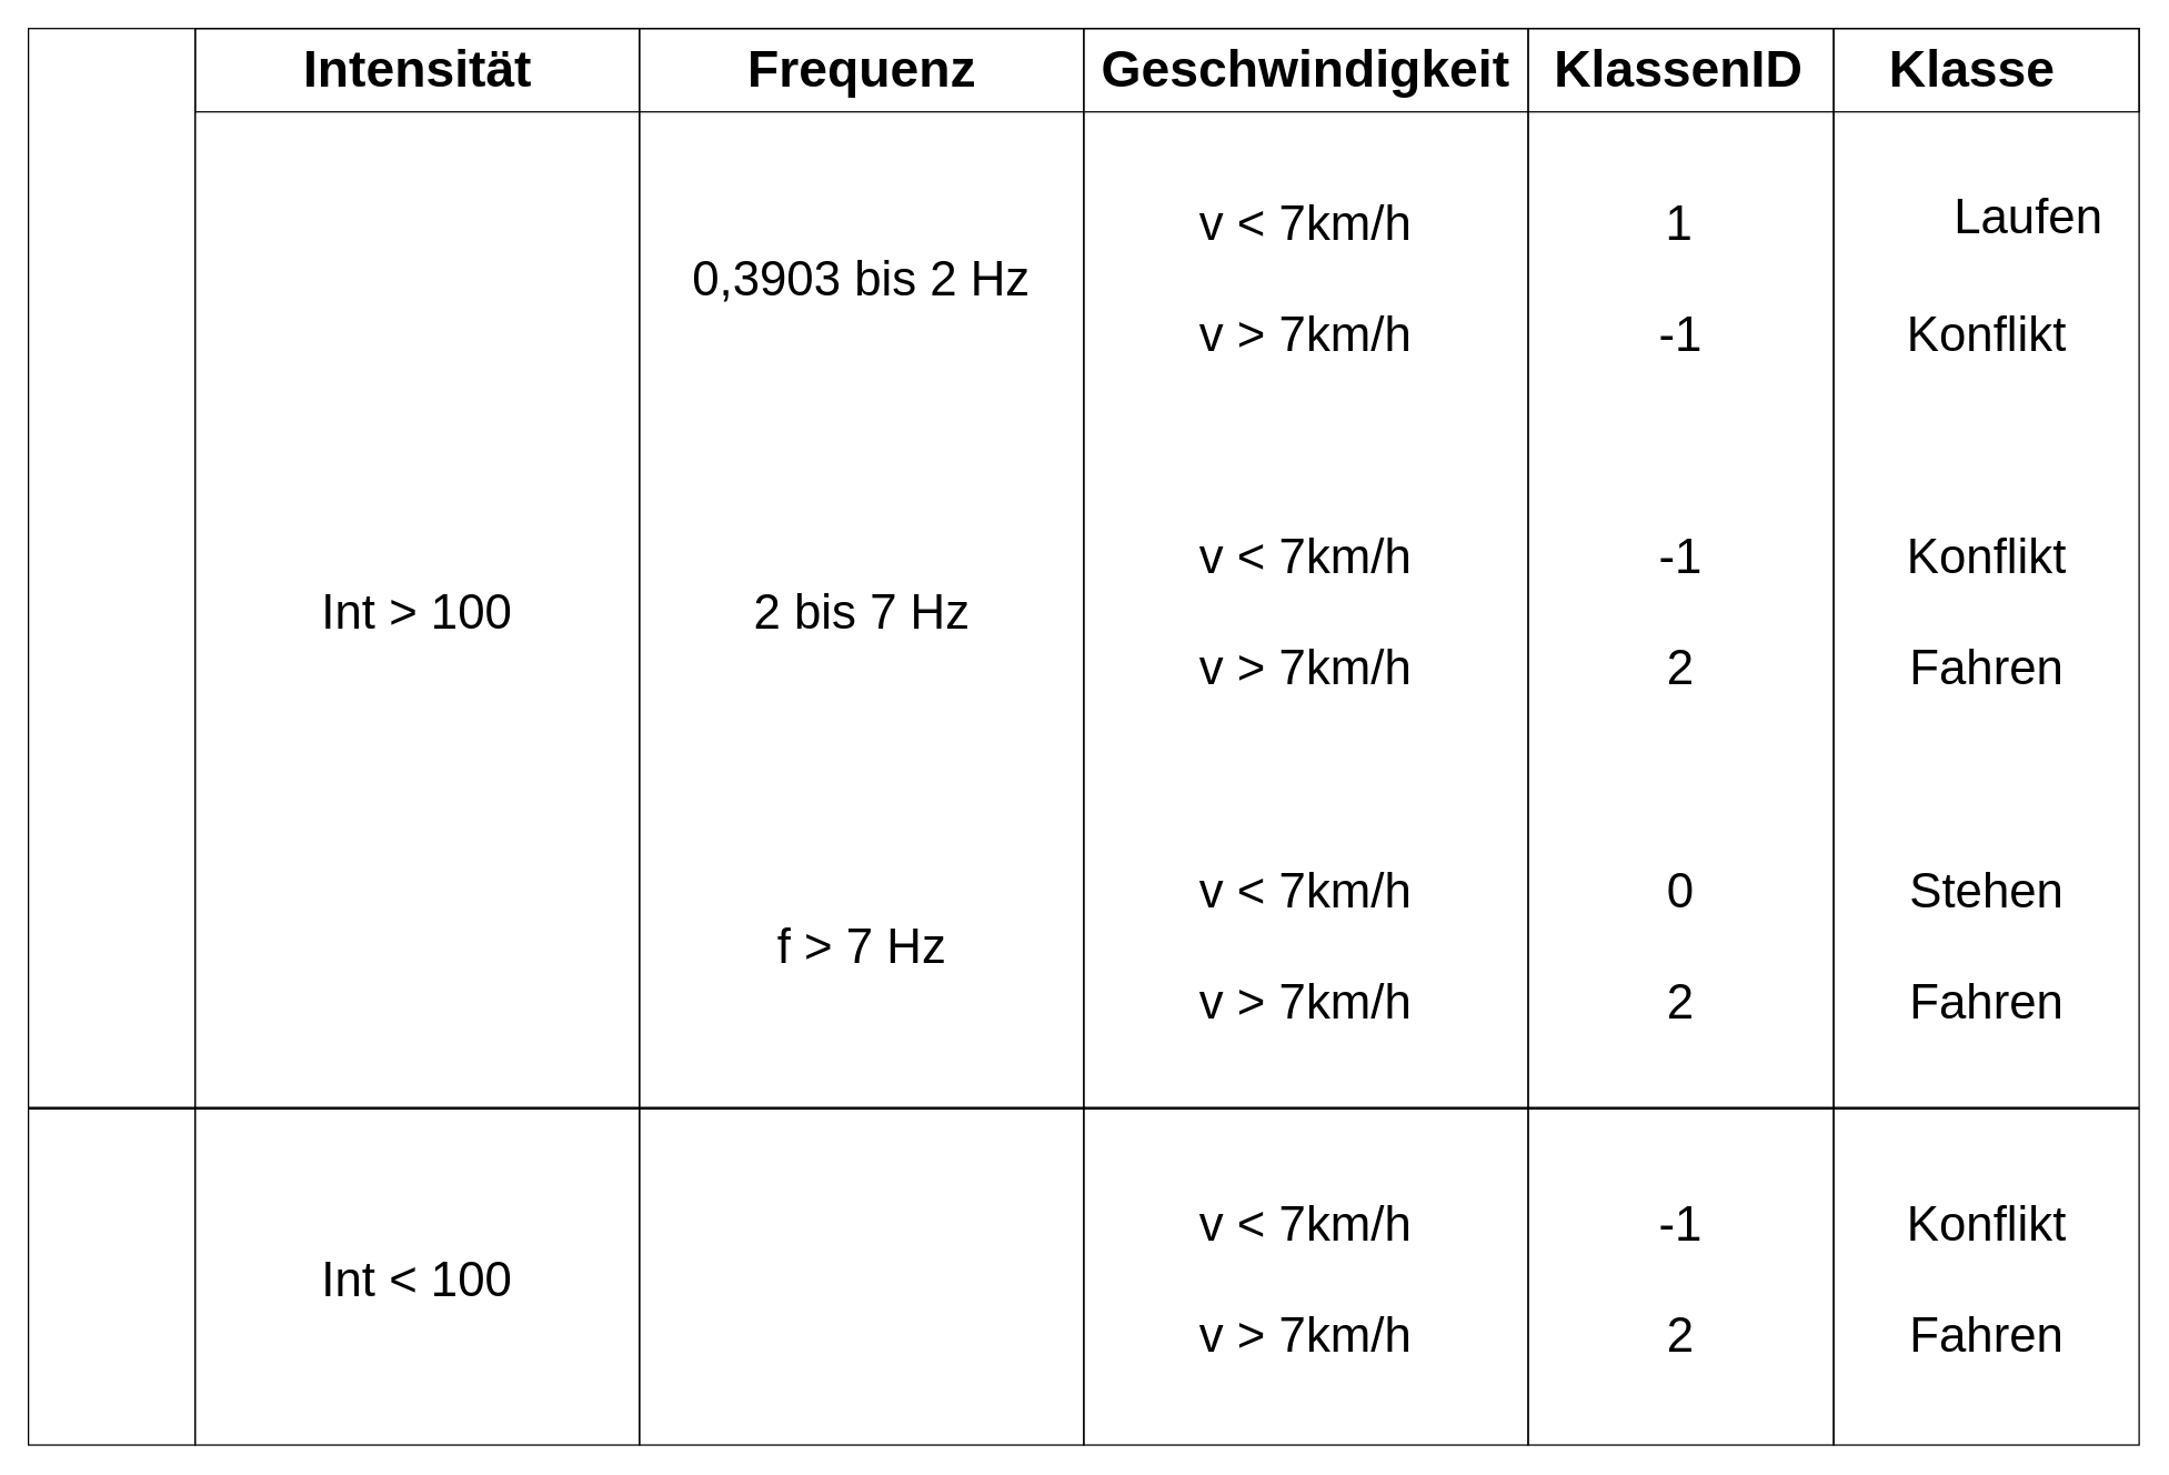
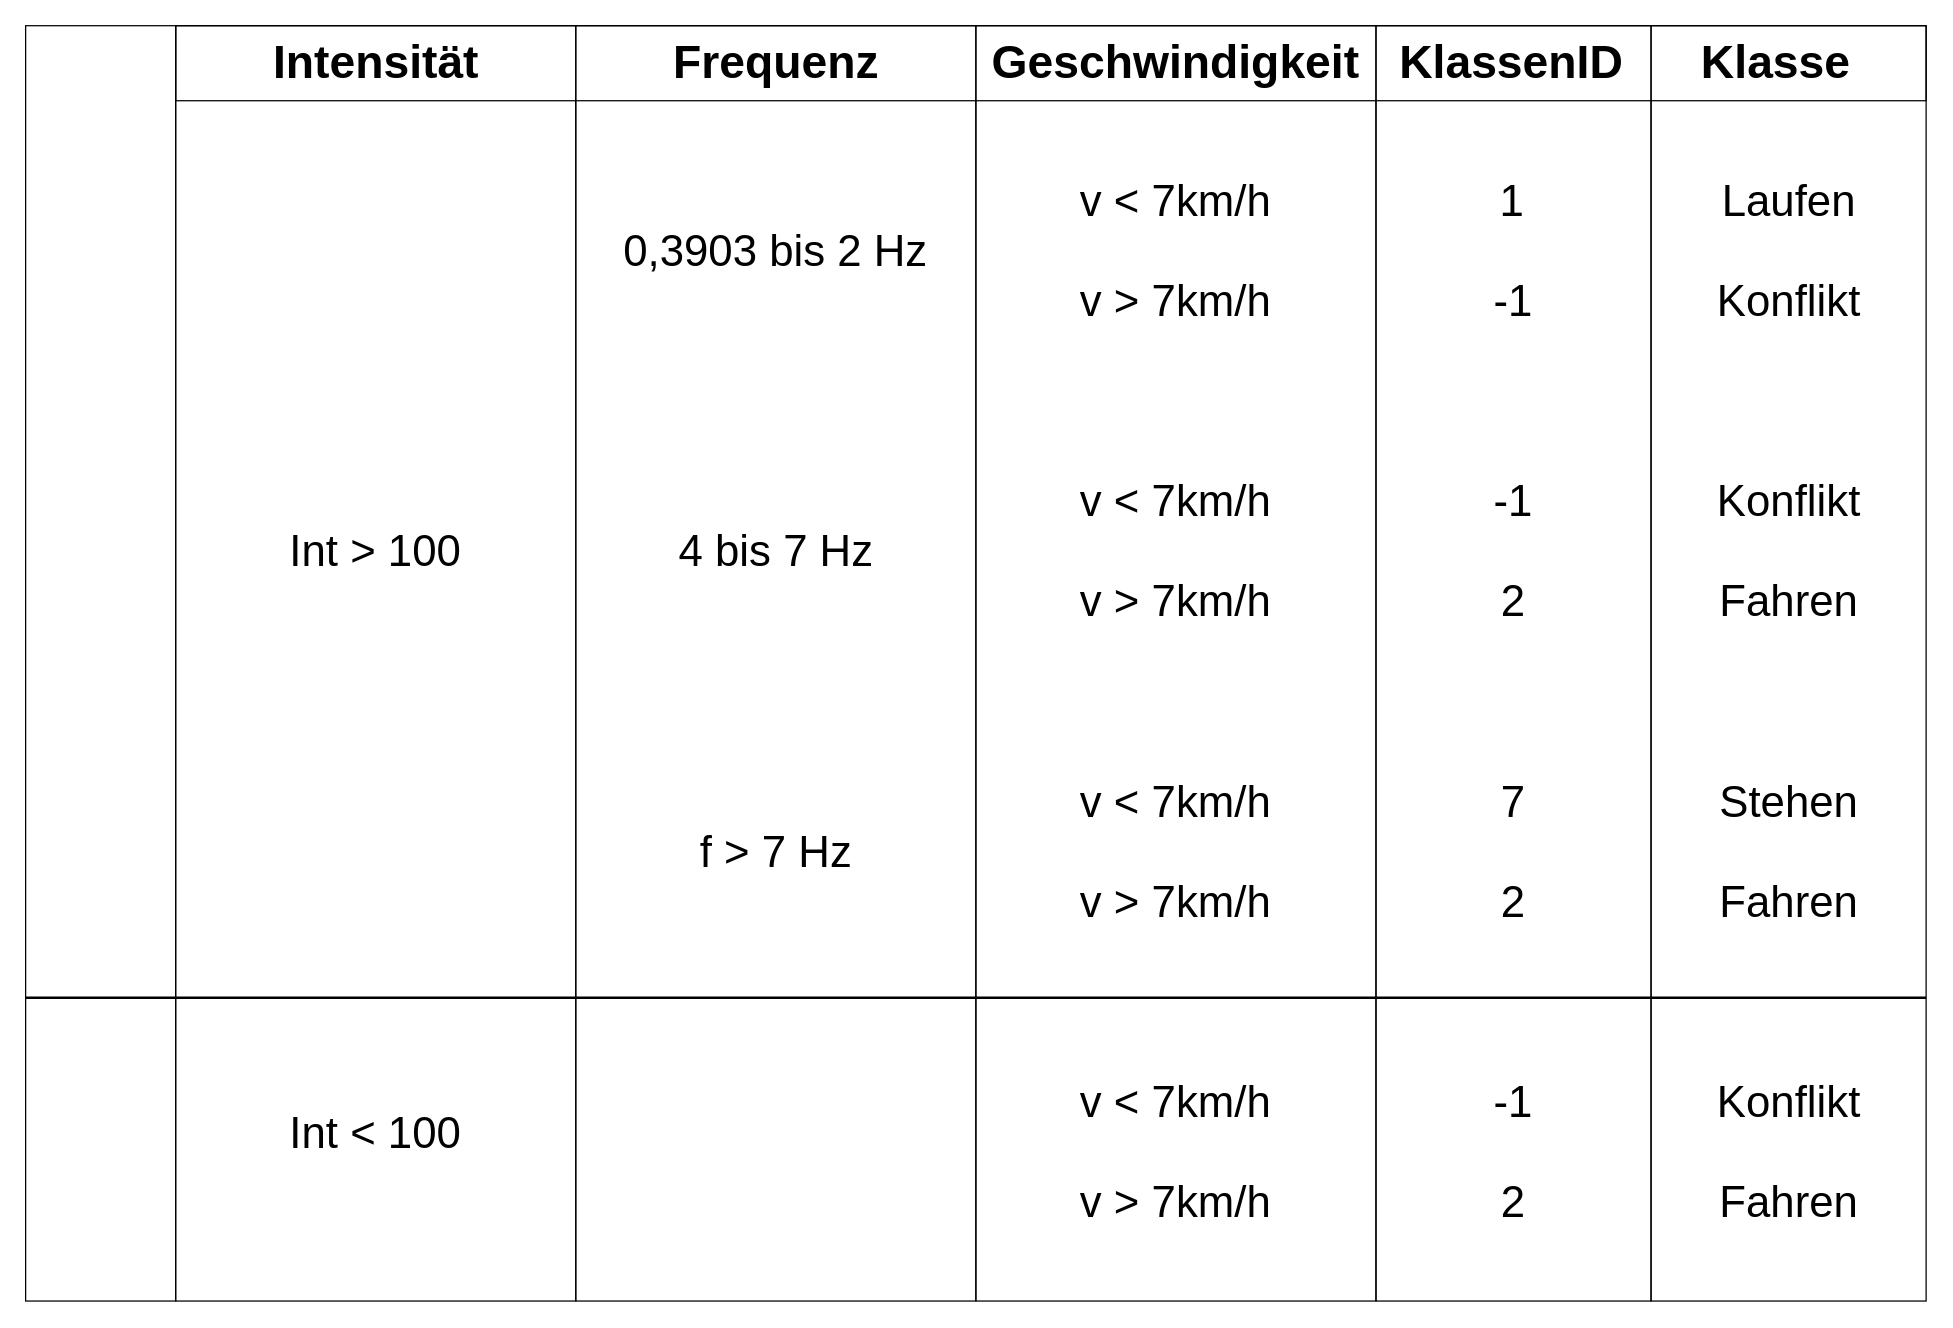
  <mxCell id="0" />
  <mxCell id="1" parent="0" />
  <mxCell id="2" value="" style="rounded=0;whiteSpace=wrap;html=1;strokeColor=#000000;fillColor=none;fontColor=#000000;align=center;" vertex="1" parent="1"><mxGeometry x="1320" y="20" width="220" height="1020" as="geometry" /></mxCell>
  <mxCell id="3" value="" style="rounded=0;whiteSpace=wrap;html=1;shadow=0;glass=0;strokeColor=#000000;fillColor=none;fontColor=#000000;align=center;" vertex="1" parent="1"><mxGeometry x="140" y="20" width="1400" height="60" as="geometry" /></mxCell>
  <mxCell id="4" value="" style="rounded=0;whiteSpace=wrap;html=1;strokeColor=#000000;fillColor=none;fontColor=#000000;align=center;" vertex="1" parent="1"><mxGeometry x="140" y="20" width="320" height="1020" as="geometry" /></mxCell>
  <mxCell id="5" value="" style="rounded=0;whiteSpace=wrap;html=1;strokeColor=#000000;fillColor=none;fontColor=#000000;align=center;" vertex="1" parent="1"><mxGeometry x="460" y="20" width="320" height="1020" as="geometry" /></mxCell>
  <mxCell id="6" value="" style="rounded=0;whiteSpace=wrap;html=1;strokeColor=#000000;fillColor=none;fontColor=#000000;align=center;" vertex="1" parent="1"><mxGeometry x="780" y="20" width="320" height="1020" as="geometry" /></mxCell>
  <mxCell id="7" value="" style="rounded=0;whiteSpace=wrap;html=1;strokeColor=#000000;fillColor=none;fontColor=#000000;align=center;" vertex="1" parent="1"><mxGeometry x="1100" y="20" width="220" height="1020" as="geometry" /></mxCell>
  <mxCell id="8" value="" style="rounded=0;whiteSpace=wrap;html=1;strokeColor=#000000;fillColor=none;fontColor=#000000;align=center;" vertex="1" parent="1"><mxGeometry x="20" y="20" width="120" height="1020" as="geometry" /></mxCell>
  <mxCell id="9" value="&lt;font size=&quot;1&quot;&gt;&lt;b style=&quot;font-size: 37px&quot;&gt;Intensität&lt;/b&gt;&lt;/font&gt;" style="text;html=1;strokeColor=none;fillColor=none;align=center;verticalAlign=middle;whiteSpace=wrap;rounded=0;fontColor=#000000;" vertex="1" parent="1"><mxGeometry x="211.5" y="30" width="177" height="40" as="geometry" /></mxCell>
  <mxCell id="10" value="&lt;font size=&quot;1&quot;&gt;&lt;b style=&quot;font-size: 37px&quot;&gt;Frequenz&lt;/b&gt;&lt;/font&gt;" style="text;html=1;strokeColor=none;fillColor=none;align=center;verticalAlign=middle;whiteSpace=wrap;rounded=0;fontColor=#000000;" vertex="1" parent="1"><mxGeometry x="531.5" y="30" width="177" height="40" as="geometry" /></mxCell>
  <mxCell id="11" value="&lt;font size=&quot;1&quot;&gt;&lt;b style=&quot;font-size: 37px&quot;&gt;Geschwindigkeit&lt;/b&gt;&lt;/font&gt;" style="text;html=1;strokeColor=none;fillColor=none;align=center;verticalAlign=middle;whiteSpace=wrap;rounded=0;fontColor=#000000;" vertex="1" parent="1"><mxGeometry x="785" y="30" width="310" height="40" as="geometry" /></mxCell>
  <mxCell id="12" value="&lt;font size=&quot;1&quot;&gt;&lt;b style=&quot;font-size: 37px&quot;&gt;KlassenID&lt;/b&gt;&lt;/font&gt;" style="text;html=1;strokeColor=none;fillColor=none;align=center;verticalAlign=middle;whiteSpace=wrap;rounded=0;fontColor=#000000;" vertex="1" parent="1"><mxGeometry x="1110" y="30" width="197" height="40" as="geometry" /></mxCell>
  <mxCell id="13" value="&lt;font style=&quot;font-size: 35px&quot;&gt;Int &amp;gt; 100&lt;/font&gt;" style="text;html=1;strokeColor=none;fillColor=none;align=center;verticalAlign=middle;whiteSpace=wrap;rounded=0;fontColor=#000000;" vertex="1" parent="1"><mxGeometry x="215" y="420" width="170" height="40" as="geometry" /></mxCell>
  <mxCell id="14" value="&lt;font size=&quot;1&quot;&gt;&lt;b style=&quot;font-size: 37px&quot;&gt;Klasse&lt;/b&gt;&lt;/font&gt;" style="text;html=1;strokeColor=none;fillColor=none;align=center;verticalAlign=middle;whiteSpace=wrap;rounded=0;fontColor=#000000;" vertex="1" parent="1"><mxGeometry x="1350" y="30" width="140" height="40" as="geometry" /></mxCell>
- <mxCell id="15" value="&lt;font style=&quot;font-size: 35px&quot;&gt;Int &amp;lt; 100&lt;/font&gt;" style="text;html=1;strokeColor=none;fillColor=none;align=center;verticalAlign=middle;whiteSpace=wrap;rounded=0;fontColor=#000000;" vertex="1" parent="1"><mxGeometry x="215" y="900" width="170" height="40" as="geometry" /></mxCell>
+ <mxCell id="15" value="&lt;font style=&quot;font-size: 35px&quot;&gt;Int &amp;lt; 100&lt;/font&gt;" style="text;html=1;strokeColor=none;fillColor=none;align=center;verticalAlign=middle;whiteSpace=wrap;rounded=0;fontColor=#000000;" vertex="1" parent="1"><mxGeometry x="215" y="885" width="170" height="40" as="geometry" /></mxCell>
  <mxCell id="16" value="&lt;font style=&quot;font-size: 35px&quot;&gt;0,3903 bis 2 Hz&lt;/font&gt;" style="text;html=1;strokeColor=none;fillColor=none;align=center;verticalAlign=middle;whiteSpace=wrap;rounded=0;fontColor=#000000;" vertex="1" parent="1"><mxGeometry x="485" y="180" width="270" height="40" as="geometry" /></mxCell>
- <mxCell id="17" value="&lt;font style=&quot;font-size: 35px&quot;&gt;2 bis 7 Hz&lt;/font&gt;" style="text;html=1;strokeColor=none;fillColor=none;align=center;verticalAlign=middle;whiteSpace=wrap;rounded=0;fontColor=#000000;" vertex="1" parent="1"><mxGeometry x="522.5" y="420" width="195" height="40" as="geometry" /></mxCell>
+ <mxCell id="17" value="&lt;font style=&quot;font-size: 35px&quot;&gt;4 bis 7 Hz&lt;/font&gt;" style="text;html=1;strokeColor=none;fillColor=none;align=center;verticalAlign=middle;whiteSpace=wrap;rounded=0;fontColor=#000000;" vertex="1" parent="1"><mxGeometry x="522.5" y="420" width="195" height="40" as="geometry" /></mxCell>
  <mxCell id="18" value="&lt;font style=&quot;font-size: 35px&quot;&gt;f &amp;gt; 7 Hz&lt;/font&gt;" style="text;html=1;strokeColor=none;fillColor=none;align=center;verticalAlign=middle;whiteSpace=wrap;rounded=0;fontColor=#000000;" vertex="1" parent="1"><mxGeometry x="542.5" y="660" width="155" height="40" as="geometry" /></mxCell>
- <mxCell id="19" value="&lt;font style=&quot;font-size: 35px&quot;&gt;Laufen&lt;/font&gt;" style="text;html=1;strokeColor=none;fillColor=none;align=center;verticalAlign=middle;whiteSpace=wrap;rounded=0;fontColor=#000000;" vertex="1" parent="1"><mxGeometry x="1396.5" y="135" width="127" height="40" as="geometry" /></mxCell>
+ <mxCell id="19" value="&lt;font style=&quot;font-size: 35px&quot;&gt;Laufen&lt;/font&gt;" style="text;html=1;strokeColor=none;fillColor=none;align=center;verticalAlign=middle;whiteSpace=wrap;rounded=0;fontColor=#000000;" vertex="1" parent="1"><mxGeometry x="1366.5" y="140" width="127" height="40" as="geometry" /></mxCell>
  <mxCell id="20" value="&lt;font style=&quot;font-size: 35px&quot;&gt;Konflikt&lt;/font&gt;" style="text;html=1;strokeColor=none;fillColor=none;align=center;verticalAlign=middle;whiteSpace=wrap;rounded=0;fontColor=#000000;" vertex="1" parent="1"><mxGeometry x="1356.5" y="220" width="147" height="40" as="geometry" /></mxCell>
  <mxCell id="21" value="&lt;font style=&quot;font-size: 35px&quot;&gt;Konflikt&lt;/font&gt;" style="text;html=1;strokeColor=none;fillColor=none;align=center;verticalAlign=middle;whiteSpace=wrap;rounded=0;fontColor=#000000;" vertex="1" parent="1"><mxGeometry x="1366.5" y="380" width="127" height="40" as="geometry" /></mxCell>
  <mxCell id="22" value="&lt;font style=&quot;font-size: 35px&quot;&gt;Fahren&lt;/font&gt;" style="text;html=1;strokeColor=none;fillColor=none;align=center;verticalAlign=middle;whiteSpace=wrap;rounded=0;fontColor=#000000;" vertex="1" parent="1"><mxGeometry x="1356.5" y="460" width="147" height="40" as="geometry" /></mxCell>
  <mxCell id="23" value="&lt;font style=&quot;font-size: 35px&quot;&gt;Stehen&lt;/font&gt;" style="text;html=1;strokeColor=none;fillColor=none;align=center;verticalAlign=middle;whiteSpace=wrap;rounded=0;fontColor=#000000;" vertex="1" parent="1"><mxGeometry x="1366.5" y="620" width="127" height="40" as="geometry" /></mxCell>
  <mxCell id="24" value="&lt;font style=&quot;font-size: 35px&quot;&gt;Fahren&lt;/font&gt;" style="text;html=1;strokeColor=none;fillColor=none;align=center;verticalAlign=middle;whiteSpace=wrap;rounded=0;fontColor=#000000;" vertex="1" parent="1"><mxGeometry x="1357" y="700" width="147" height="40" as="geometry" /></mxCell>
  <mxCell id="25" value="&lt;font style=&quot;font-size: 35px&quot;&gt;Konflikt&lt;/font&gt;" style="text;html=1;strokeColor=none;fillColor=none;align=center;verticalAlign=middle;whiteSpace=wrap;rounded=0;fontColor=#000000;" vertex="1" parent="1"><mxGeometry x="1366.5" y="860" width="127" height="40" as="geometry" /></mxCell>
  <mxCell id="26" value="&lt;font style=&quot;font-size: 35px&quot;&gt;Fahren&lt;/font&gt;" style="text;html=1;strokeColor=none;fillColor=none;align=center;verticalAlign=middle;whiteSpace=wrap;rounded=0;fontColor=#000000;" vertex="1" parent="1"><mxGeometry x="1356.5" y="940" width="147" height="40" as="geometry" /></mxCell>
  <mxCell id="27" value="" style="line;strokeWidth=2;html=1;rounded=0;shadow=0;glass=0;fillColor=none;fontColor=#000000;align=center;" vertex="1" parent="1"><mxGeometry x="20" y="795" width="1520" height="5" as="geometry" /></mxCell>
  <mxCell id="28" value="&lt;font style=&quot;font-size: 35px&quot;&gt;1&lt;/font&gt;" style="text;html=1;strokeColor=none;fillColor=none;align=center;verticalAlign=middle;whiteSpace=wrap;rounded=0;fontColor=#000000;" vertex="1" parent="1"><mxGeometry x="1183.5" y="140" width="50" height="40" as="geometry" /></mxCell>
  <mxCell id="29" value="&lt;font style=&quot;font-size: 35px&quot;&gt;-1&lt;/font&gt;" style="text;html=1;strokeColor=none;fillColor=none;align=center;verticalAlign=middle;whiteSpace=wrap;rounded=0;fontColor=#000000;" vertex="1" parent="1"><mxGeometry x="1185" y="220" width="50" height="40" as="geometry" /></mxCell>
  <mxCell id="30" value="&lt;font style=&quot;font-size: 35px&quot;&gt;-1&lt;/font&gt;" style="text;html=1;strokeColor=none;fillColor=none;align=center;verticalAlign=middle;whiteSpace=wrap;rounded=0;fontColor=#000000;" vertex="1" parent="1"><mxGeometry x="1185" y="380" width="50" height="40" as="geometry" /></mxCell>
  <mxCell id="31" value="&lt;font style=&quot;font-size: 35px&quot;&gt;2&lt;/font&gt;" style="text;html=1;strokeColor=none;fillColor=none;align=center;verticalAlign=middle;whiteSpace=wrap;rounded=0;fontColor=#000000;" vertex="1" parent="1"><mxGeometry x="1185" y="460" width="50" height="40" as="geometry" /></mxCell>
- <mxCell id="32" value="&lt;font style=&quot;font-size: 35px&quot;&gt;0&lt;/font&gt;" style="text;html=1;strokeColor=none;fillColor=none;align=center;verticalAlign=middle;whiteSpace=wrap;rounded=0;fontColor=#000000;" vertex="1" parent="1"><mxGeometry x="1185" y="620" width="50" height="40" as="geometry" /></mxCell>
+ <mxCell id="32" value="&lt;font style=&quot;font-size: 35px&quot;&gt;7&lt;/font&gt;" style="text;html=1;strokeColor=none;fillColor=none;align=center;verticalAlign=middle;whiteSpace=wrap;rounded=0;fontColor=#000000;" vertex="1" parent="1"><mxGeometry x="1185" y="620" width="50" height="40" as="geometry" /></mxCell>
  <mxCell id="33" value="&lt;font style=&quot;font-size: 35px&quot;&gt;2&lt;/font&gt;" style="text;html=1;strokeColor=none;fillColor=none;align=center;verticalAlign=middle;whiteSpace=wrap;rounded=0;fontColor=#000000;" vertex="1" parent="1"><mxGeometry x="1185" y="700" width="50" height="40" as="geometry" /></mxCell>
  <mxCell id="34" value="&lt;font style=&quot;font-size: 35px&quot;&gt;2&lt;/font&gt;" style="text;html=1;strokeColor=none;fillColor=none;align=center;verticalAlign=middle;whiteSpace=wrap;rounded=0;fontColor=#000000;" vertex="1" parent="1"><mxGeometry x="1185" y="940" width="50" height="40" as="geometry" /></mxCell>
  <mxCell id="35" value="&lt;font style=&quot;font-size: 35px&quot;&gt;-1&lt;/font&gt;" style="text;html=1;strokeColor=none;fillColor=none;align=center;verticalAlign=middle;whiteSpace=wrap;rounded=0;fontColor=#000000;" vertex="1" parent="1"><mxGeometry x="1185" y="860" width="50" height="40" as="geometry" /></mxCell>
  <mxCell id="36" value="&lt;span style=&quot;font-size: 35px&quot;&gt;v &amp;lt; 7km/h&lt;/span&gt;" style="text;html=1;strokeColor=none;fillColor=none;align=center;verticalAlign=middle;whiteSpace=wrap;rounded=0;fontColor=#000000;" vertex="1" parent="1"><mxGeometry x="848" y="140" width="184" height="40" as="geometry" /></mxCell>
  <mxCell id="37" value="&lt;span style=&quot;font-size: 35px&quot;&gt;v &amp;gt; 7km/h&lt;/span&gt;" style="text;html=1;strokeColor=none;fillColor=none;align=center;verticalAlign=middle;whiteSpace=wrap;rounded=0;fontColor=#000000;" vertex="1" parent="1"><mxGeometry x="848" y="220" width="184" height="40" as="geometry" /></mxCell>
  <mxCell id="38" value="&lt;span style=&quot;font-size: 35px&quot;&gt;v &amp;lt; 7km/h&lt;/span&gt;" style="text;html=1;strokeColor=none;fillColor=none;align=center;verticalAlign=middle;whiteSpace=wrap;rounded=0;fontColor=#000000;" vertex="1" parent="1"><mxGeometry x="848" y="380" width="184" height="40" as="geometry" /></mxCell>
  <mxCell id="39" value="&lt;span style=&quot;font-size: 35px&quot;&gt;v &amp;gt; 7km/h&lt;/span&gt;" style="text;html=1;strokeColor=none;fillColor=none;align=center;verticalAlign=middle;whiteSpace=wrap;rounded=0;fontColor=#000000;" vertex="1" parent="1"><mxGeometry x="848" y="460" width="184" height="40" as="geometry" /></mxCell>
  <mxCell id="40" value="&lt;span style=&quot;font-size: 35px&quot;&gt;v &amp;lt; 7km/h&lt;/span&gt;" style="text;html=1;strokeColor=none;fillColor=none;align=center;verticalAlign=middle;whiteSpace=wrap;rounded=0;fontColor=#000000;" vertex="1" parent="1"><mxGeometry x="848" y="620" width="184" height="40" as="geometry" /></mxCell>
  <mxCell id="41" value="&lt;span style=&quot;font-size: 35px&quot;&gt;v &amp;gt; 7km/h&lt;/span&gt;" style="text;html=1;strokeColor=none;fillColor=none;align=center;verticalAlign=middle;whiteSpace=wrap;rounded=0;fontColor=#000000;" vertex="1" parent="1"><mxGeometry x="848" y="700" width="184" height="40" as="geometry" /></mxCell>
  <mxCell id="42" value="&lt;span style=&quot;font-size: 35px&quot;&gt;v &amp;lt; 7km/h&lt;/span&gt;" style="text;html=1;strokeColor=none;fillColor=none;align=center;verticalAlign=middle;whiteSpace=wrap;rounded=0;fontColor=#000000;" vertex="1" parent="1"><mxGeometry x="848" y="860" width="184" height="40" as="geometry" /></mxCell>
  <mxCell id="43" value="&lt;span style=&quot;font-size: 35px&quot;&gt;v &amp;gt; 7km/h&lt;/span&gt;" style="text;html=1;strokeColor=none;fillColor=none;align=center;verticalAlign=middle;whiteSpace=wrap;rounded=0;fontColor=#000000;" vertex="1" parent="1"><mxGeometry x="848" y="940" width="184" height="40" as="geometry" /></mxCell>
